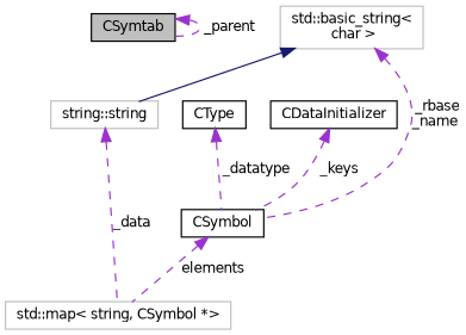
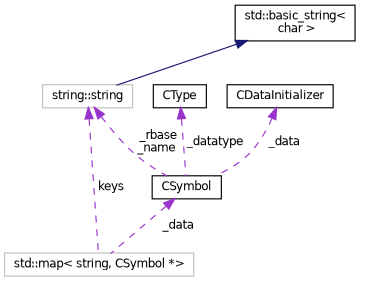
  digraph {
    node [color=black fillcolor=white fontname=Helvetica fontsize=10 shape=record style=filled]
    edge [color=darkorchid3 dir=back fontname=Helvetica fontsize=10 labelfontname=Helvetica labelfontsize=10 style=dashed]
-   n1 [fillcolor=grey75 fontcolor=black height=0.2 label=CSymtab width=0.4]
    n2 [height=0.2 label=CSymbol width=0.4]
    n3 [color=grey75 height=0.2 label="std::map\< string, CSymbol *\>" width=0.4]
    n4 [color=grey75 height=0.2 label="string::string" width=0.4]
-   n5 [color=grey75 height=0.2 label="std::basic_string\<\l char \>" width=0.4]
+   n5 [height=0.2 label="std::basic_string\<\l char \>" width=0.4]
    n6 [height=0.2 label=CType width=0.4]
    n7 [height=0.2 label=CDataInitializer width=0.4]
-   n1 -> n1 [label=" _parent"]
-   n2 -> n3 [label=" elements"]
-   n5 -> n2 [label=" _rbase\n_name"]
-   n4 -> n3 [label=" _data"]
+   n2 -> n3 [label=" _data"]
+   n4 -> n2 [label=" _rbase\n_name"]
+   n4 -> n3 [label=" keys"]
    n5 -> n4 [color=midnightblue style=solid]
    n6 -> n2 [label=" _datatype"]
-   n7 -> n2 [label=" _keys"]
+   n7 -> n2 [label=" _data"]
  }
